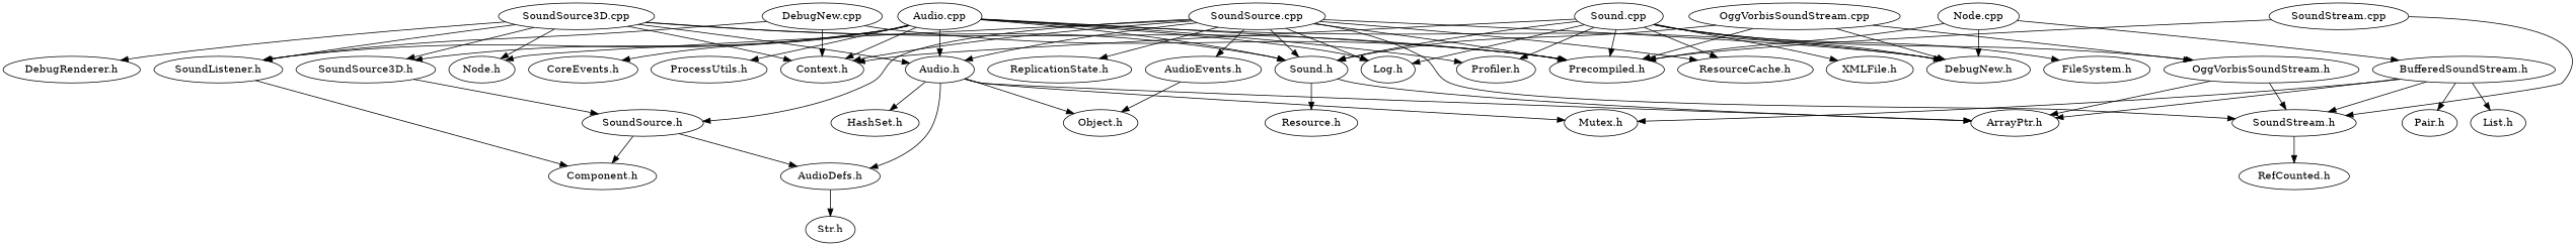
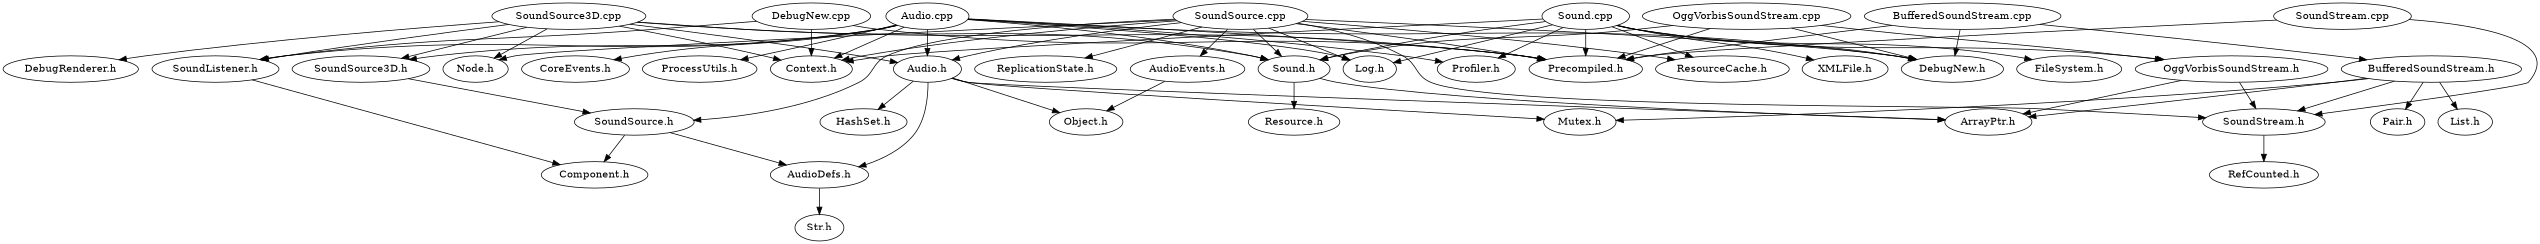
  digraph {
    clusterrank=local
    fontname="DejaVu Serif"
    fontsize=16
    node [fontname="DejaVu Serif"]
    edge [fontname="DejaVu Serif"]
    "SoundSource3D.cpp"
    "SoundListener.h"
    "Sound.h"
    "Audio.h"
    "Context.h"
    "Precompiled.h"
    "Node.h"
    "SoundSource3D.h"
    "DebugRenderer.h"
    "Component.h"
    "ArrayPtr.h"
    "Resource.h"
    "Mutex.h"
    "AudioDefs.h"
    "Object.h"
    "HashSet.h"
    "SoundSource.h"
    "BufferedSoundStream.h"
    "List.h"
    "Pair.h"
    "SoundStream.h"
    "RefCounted.h"
    "OggVorbisSoundStream.cpp"
    "DebugNew.h"
    "OggVorbisSoundStream.h"
    "Sound.cpp"
    "ResourceCache.h"
    "XMLFile.h"
    "Log.h"
    "Profiler.h"
    "FileSystem.h"
    "Str.h"
    "Audio.cpp"
    "CoreEvents.h"
    "ProcessUtils.h"
    "SoundSource.cpp"
    "AudioEvents.h"
    "ReplicationState.h"
-   "BufferedSoundStream.cpp" [label="Node.cpp"]
+   "BufferedSoundStream.cpp"
    n40 [label="DebugNew.cpp"]
    "SoundStream.cpp"
    "SoundSource3D.cpp" -> "SoundListener.h"
    "SoundSource3D.cpp" -> "Sound.h"
    "SoundSource3D.cpp" -> "Audio.h"
    "SoundSource3D.cpp" -> "Context.h"
    "SoundSource3D.cpp" -> "Precompiled.h"
    "SoundSource3D.cpp" -> "Node.h"
    "SoundSource3D.cpp" -> "SoundSource3D.h"
    "SoundSource3D.cpp" -> "DebugRenderer.h"
    "SoundListener.h" -> "Component.h"
    "Sound.h" -> "ArrayPtr.h"
    "Sound.h" -> "Resource.h"
    "Audio.h" -> "ArrayPtr.h"
    "Audio.h" -> "Mutex.h"
    "Audio.h" -> "AudioDefs.h"
    "Audio.h" -> "Object.h"
    "Audio.h" -> "HashSet.h"
    "SoundSource3D.h" -> "SoundSource.h"
    "AudioDefs.h" -> "Str.h"
    "SoundSource.h" -> "Component.h"
    "SoundSource.h" -> "AudioDefs.h"
    "BufferedSoundStream.h" -> "ArrayPtr.h"
    "BufferedSoundStream.h" -> "Mutex.h"
    "BufferedSoundStream.h" -> "List.h"
    "BufferedSoundStream.h" -> "Pair.h"
    "BufferedSoundStream.h" -> "SoundStream.h"
    "SoundStream.h" -> "RefCounted.h"
    "OggVorbisSoundStream.cpp" -> "Sound.h"
    "OggVorbisSoundStream.cpp" -> "Precompiled.h"
    "OggVorbisSoundStream.cpp" -> "DebugNew.h"
    "OggVorbisSoundStream.cpp" -> "OggVorbisSoundStream.h"
    "OggVorbisSoundStream.h" -> "ArrayPtr.h"
    "OggVorbisSoundStream.h" -> "SoundStream.h"
    "Sound.cpp" -> "Sound.h"
    "Sound.cpp" -> "Context.h"
    "Sound.cpp" -> "Precompiled.h"
    "Sound.cpp" -> "DebugNew.h"
    "Sound.cpp" -> "OggVorbisSoundStream.h"
    "Sound.cpp" -> "ResourceCache.h"
    "Sound.cpp" -> "XMLFile.h"
    "Sound.cpp" -> "Log.h"
    "Sound.cpp" -> "Profiler.h"
    "Sound.cpp" -> "FileSystem.h"
    "Audio.cpp" -> "SoundListener.h"
    "Audio.cpp" -> "Sound.h"
    "Audio.cpp" -> "Audio.h"
    "Audio.cpp" -> "Context.h"
    "Audio.cpp" -> "Precompiled.h"
    "Audio.cpp" -> "SoundSource3D.h"
    "Audio.cpp" -> "DebugNew.h"
    "Audio.cpp" -> "Log.h"
    "Audio.cpp" -> "Profiler.h"
    "Audio.cpp" -> "CoreEvents.h"
    "Audio.cpp" -> "ProcessUtils.h"
    "SoundSource.cpp" -> "Sound.h"
    "SoundSource.cpp" -> "Audio.h"
    "SoundSource.cpp" -> "Context.h"
    "SoundSource.cpp" -> "Precompiled.h"
    "SoundSource.cpp" -> "Node.h"
    "SoundSource.cpp" -> "SoundSource.h"
    "SoundSource.cpp" -> "SoundStream.h"
    "SoundSource.cpp" -> "DebugNew.h"
    "SoundSource.cpp" -> "ResourceCache.h"
    "SoundSource.cpp" -> "Log.h"
    "SoundSource.cpp" -> "AudioEvents.h"
    "SoundSource.cpp" -> "ReplicationState.h"
    "AudioEvents.h" -> "Object.h"
    "BufferedSoundStream.cpp" -> "Precompiled.h"
    "BufferedSoundStream.cpp" -> "BufferedSoundStream.h"
    "BufferedSoundStream.cpp" -> "DebugNew.h"
    n40 -> "SoundListener.h"
    n40 -> "Context.h"
    n40 -> "Precompiled.h"
    "SoundStream.cpp" -> "Precompiled.h"
    "SoundStream.cpp" -> "SoundStream.h"
  }
